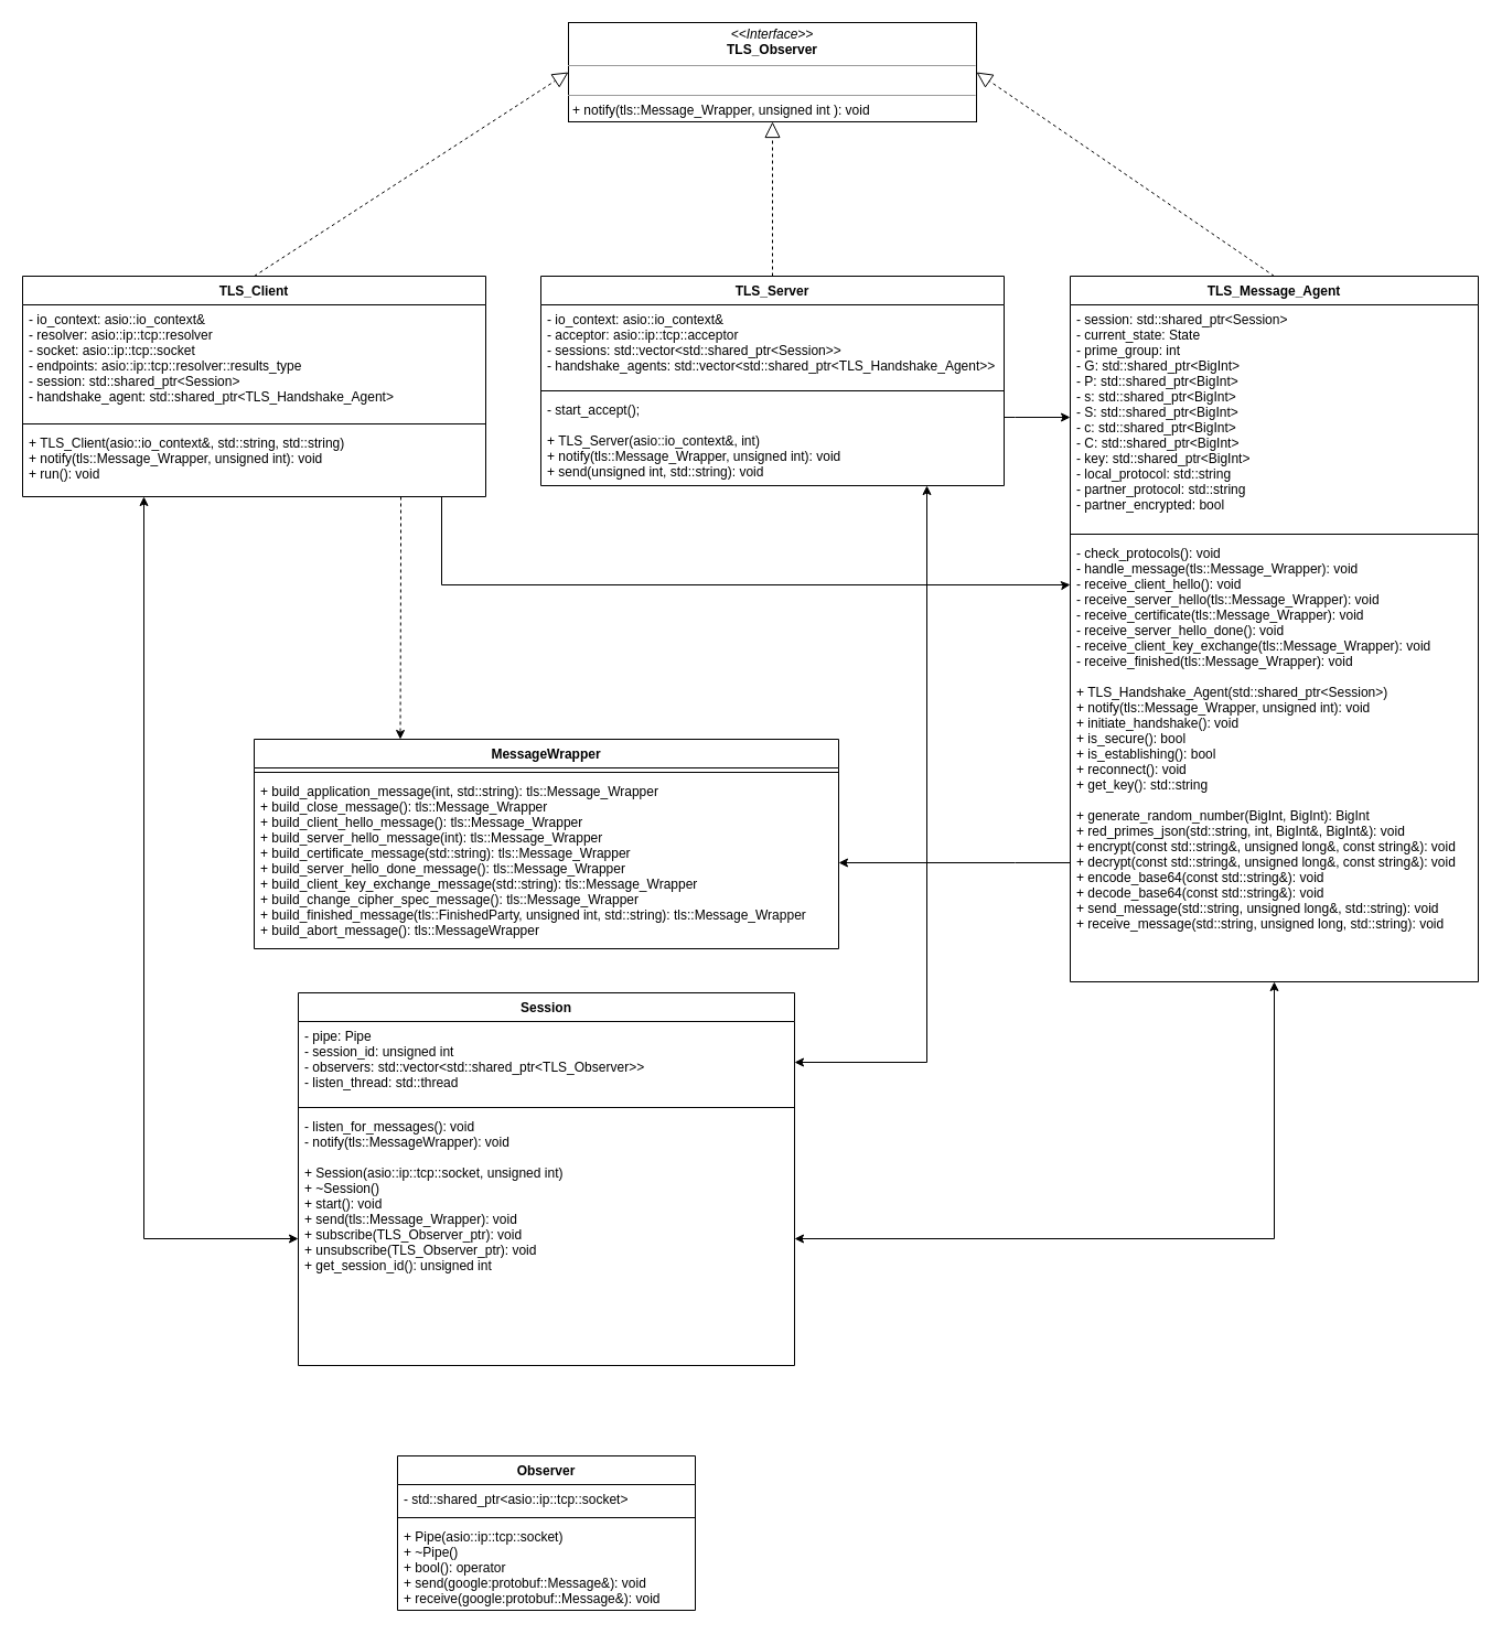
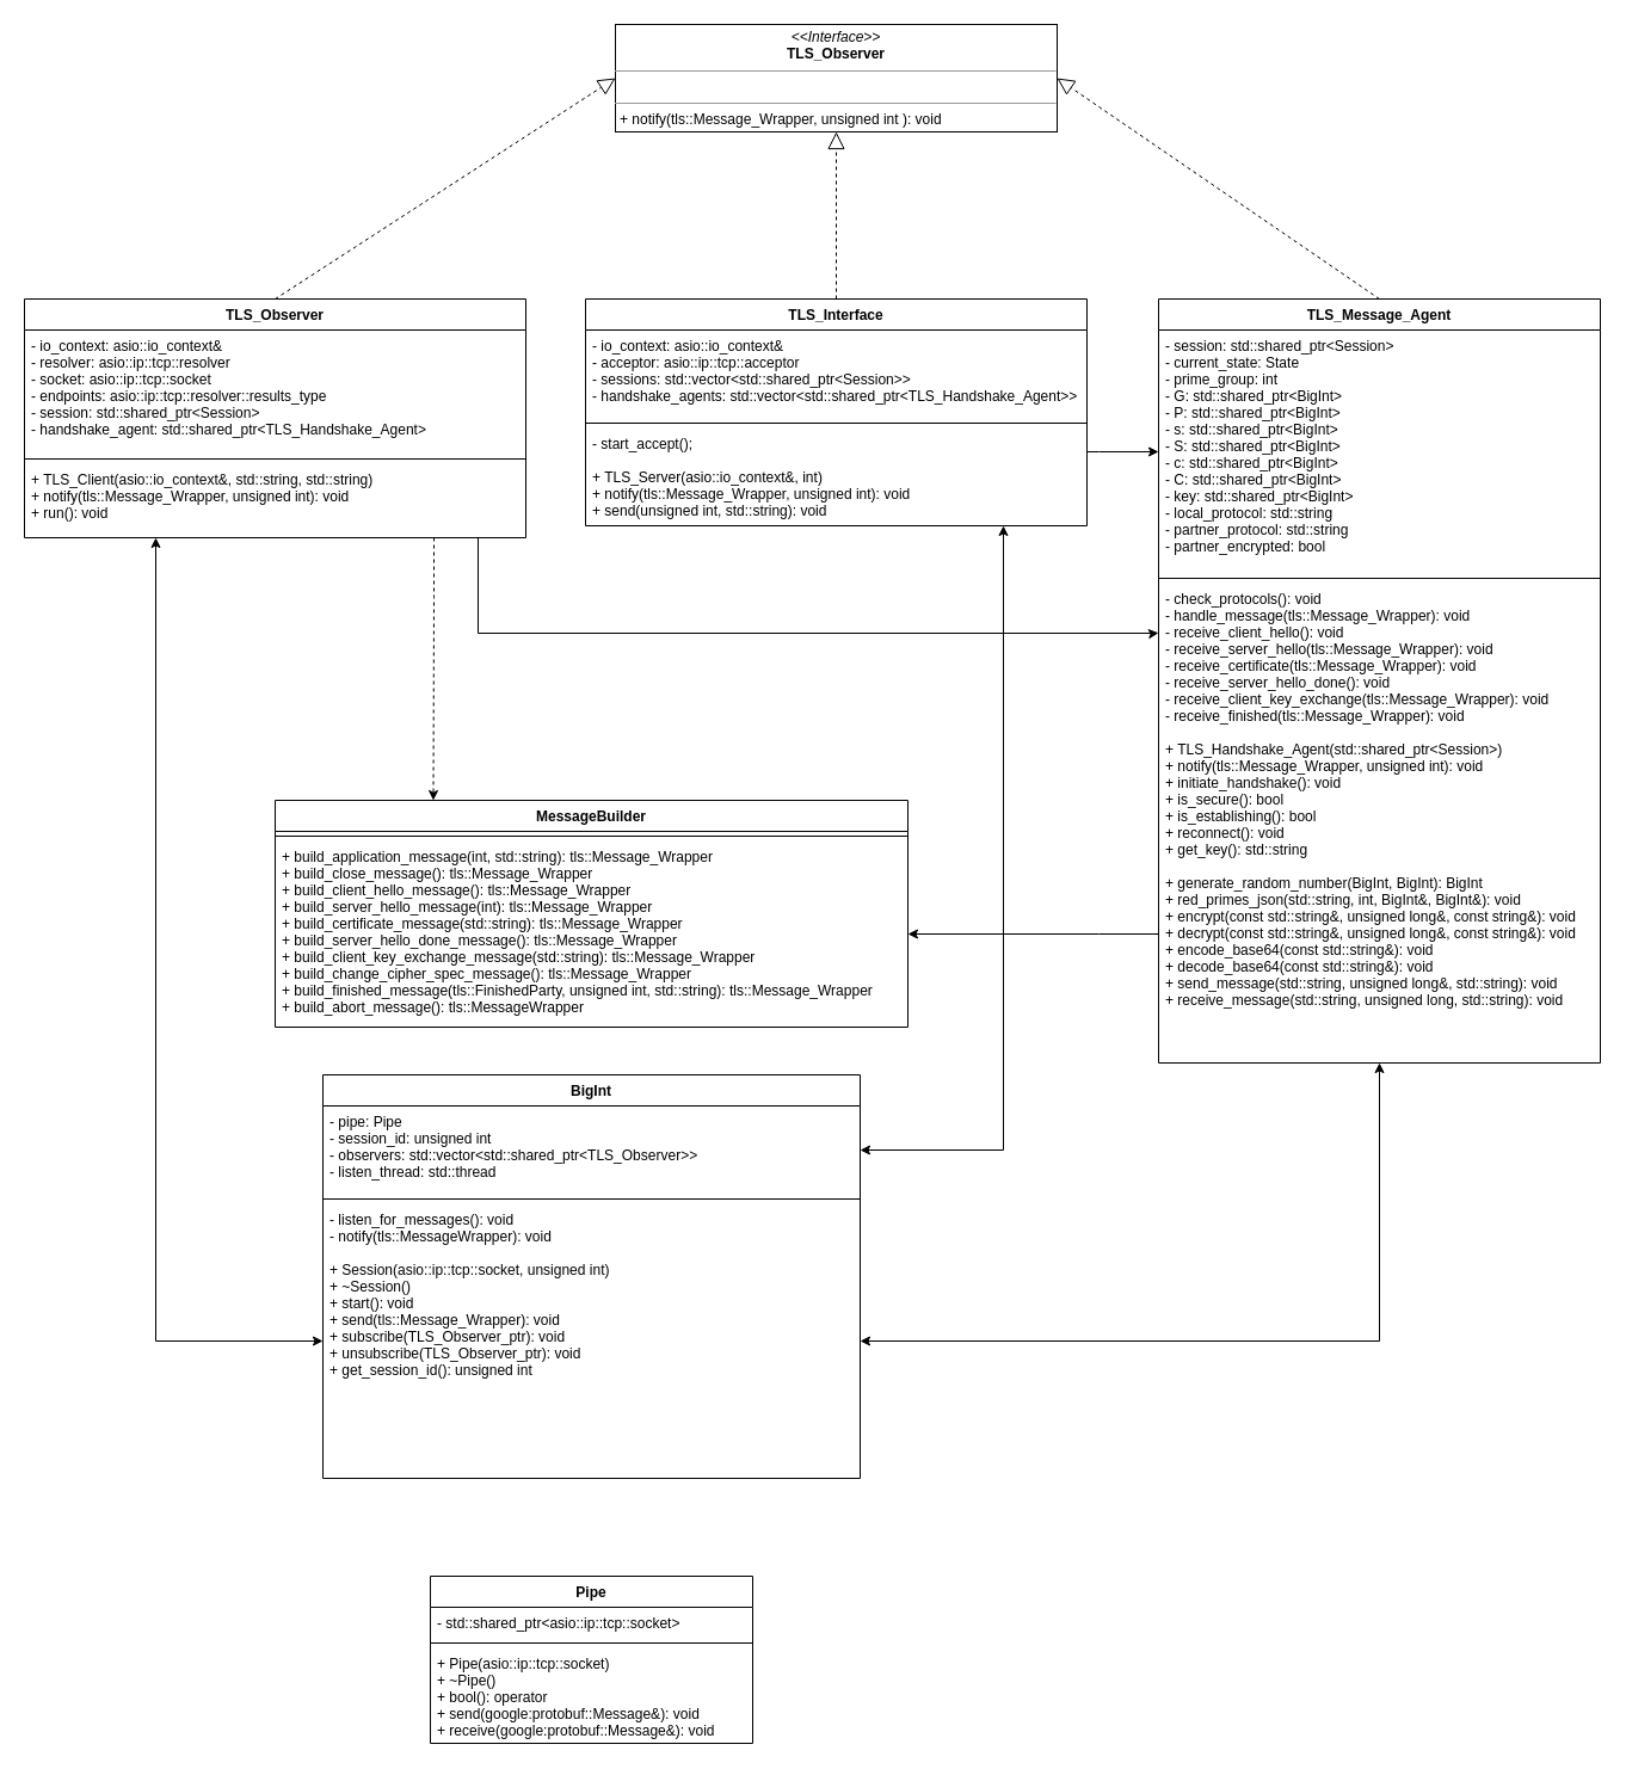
  <mxCell id="0" />
  <mxCell id="1" parent="0" />
  <mxCell id="2" value="&lt;p style=&quot;margin: 0px ; margin-top: 4px ; text-align: center&quot;&gt;&lt;i&gt;&amp;lt;&amp;lt;Interface&amp;gt;&amp;gt;&lt;/i&gt;&lt;br&gt;&lt;b&gt;TLS_Observer&lt;/b&gt;&lt;/p&gt;&lt;hr size=&quot;1&quot;&gt;&lt;p style=&quot;margin: 0px ; margin-left: 4px&quot;&gt;&lt;br&gt;&lt;/p&gt;&lt;hr size=&quot;1&quot;&gt;&lt;p style=&quot;margin: 0px ; margin-left: 4px&quot;&gt;+ notify(tls::Message_Wrapper,&amp;nbsp;unsigned int ): void&lt;br&gt;&lt;/p&gt;" style="verticalAlign=top;align=left;overflow=fill;fontSize=12;fontFamily=Helvetica;html=1;" parent="1" vertex="1"><mxGeometry x="515" y="20" width="370" height="90" as="geometry" /></mxCell>
  <mxCell id="3" style="edgeStyle=orthogonalEdgeStyle;rounded=0;orthogonalLoop=1;jettySize=auto;html=1;entryX=1;entryY=0.5;entryDx=0;entryDy=0;" parent="1" source="5" target="19" edge="1"><mxGeometry relative="1" as="geometry"><Array as="points"><mxPoint x="920" y="782" /><mxPoint x="920" y="782" /></Array></mxGeometry></mxCell>
  <mxCell id="4" style="edgeStyle=orthogonalEdgeStyle;rounded=0;orthogonalLoop=1;jettySize=auto;html=1;entryX=1;entryY=0.5;entryDx=0;entryDy=0;startArrow=classic;startFill=1;strokeColor=default;" parent="1" source="5" target="12" edge="1"><mxGeometry relative="1" as="geometry" /></mxCell>
  <mxCell id="5" value="TLS_Message_Agent" style="swimlane;fontStyle=1;align=center;verticalAlign=top;childLayout=stackLayout;horizontal=1;startSize=26;horizontalStack=0;resizeParent=1;resizeParentMax=0;resizeLast=0;collapsible=1;marginBottom=0;" parent="1" vertex="1"><mxGeometry x="970" y="250" width="370" height="640" as="geometry" /></mxCell>
  <mxCell id="6" value="- session: std::shared_ptr&lt;Session&gt;&#10;- current_state: State&#10;- prime_group: int&#10;- G: std::shared_ptr&lt;BigInt&gt;&#10;- P: std::shared_ptr&lt;BigInt&gt;&#10;- s: std::shared_ptr&lt;BigInt&gt;&#10;- S: std::shared_ptr&lt;BigInt&gt;&#10;- c: std::shared_ptr&lt;BigInt&gt;&#10;- C: std::shared_ptr&lt;BigInt&gt;&#10;- key: std::shared_ptr&lt;BigInt&gt;&#10;- local_protocol: std::string&#10;- partner_protocol: std::string&#10;- partner_encrypted: bool" style="text;strokeColor=none;fillColor=none;align=left;verticalAlign=top;spacingLeft=4;spacingRight=4;overflow=hidden;rotatable=0;points=[[0,0.5],[1,0.5]];portConstraint=eastwest;" parent="5" vertex="1"><mxGeometry y="26" width="370" height="204" as="geometry" /></mxCell>
  <mxCell id="7" value="" style="line;strokeWidth=1;fillColor=none;align=left;verticalAlign=middle;spacingTop=-1;spacingLeft=3;spacingRight=3;rotatable=0;labelPosition=right;points=[];portConstraint=eastwest;" parent="5" vertex="1"><mxGeometry y="230" width="370" height="8" as="geometry" /></mxCell>
  <mxCell id="8" value="- check_protocols(): void&#10;- handle_message(tls::Message_Wrapper): void&#10;- receive_client_hello(): void&#10;- receive_server_hello(tls::Message_Wrapper): void&#10;- receive_certificate(tls::Message_Wrapper): void&#10;- receive_server_hello_done(): void&#10;- receive_client_key_exchange(tls::Message_Wrapper): void&#10;- receive_finished(tls::Message_Wrapper): void&#10;&#10;+ TLS_Handshake_Agent(std::shared_ptr&lt;Session&gt;)&#10;+ notify(tls::Message_Wrapper, unsigned int): void&#10;+ initiate_handshake(): void&#10;+ is_secure(): bool&#10;+ is_establishing(): bool&#10;+ reconnect(): void&#10;+ get_key(): std::string&#10;&#10;+ generate_random_number(BigInt, BigInt): BigInt&#10;+ red_primes_json(std::string, int, BigInt&amp;, BigInt&amp;): void&#10;+ encrypt(const std::string&amp;, unsigned long&amp;, const string&amp;): void&#10;+ decrypt(const std::string&amp;, unsigned long&amp;, const string&amp;): void&#10;+ encode_base64(const std::string&amp;): void&#10;+ decode_base64(const std::string&amp;): void&#10;+ send_message(std::string, unsigned long&amp;, std::string): void&#10;+ receive_message(std::string, unsigned long, std::string): void&#10;&#10;" style="text;strokeColor=none;fillColor=none;align=left;verticalAlign=top;spacingLeft=4;spacingRight=4;overflow=hidden;rotatable=0;points=[[0,0.5],[1,0.5]];portConstraint=eastwest;fontStyle=0" parent="5" vertex="1"><mxGeometry y="238" width="370" height="402" as="geometry" /></mxCell>
- <mxCell id="9" value="Session" style="swimlane;fontStyle=1;align=center;verticalAlign=top;childLayout=stackLayout;horizontal=1;startSize=26;horizontalStack=0;resizeParent=1;resizeParentMax=0;resizeLast=0;collapsible=1;marginBottom=0;" parent="1" vertex="1"><mxGeometry x="270" y="900" width="450" height="338" as="geometry" /></mxCell>
+ <mxCell id="9" value="BigInt" style="swimlane;fontStyle=1;align=center;verticalAlign=top;childLayout=stackLayout;horizontal=1;startSize=26;horizontalStack=0;resizeParent=1;resizeParentMax=0;resizeLast=0;collapsible=1;marginBottom=0;" parent="1" vertex="1"><mxGeometry x="270" y="900" width="450" height="338" as="geometry" /></mxCell>
  <mxCell id="10" value="- pipe: Pipe&#10;- session_id: unsigned int &#10;- observers: std::vector&lt;std::shared_ptr&lt;TLS_Observer&gt;&gt;&#10;- listen_thread: std::thread" style="text;strokeColor=none;fillColor=none;align=left;verticalAlign=top;spacingLeft=4;spacingRight=4;overflow=hidden;rotatable=0;points=[[0,0.5],[1,0.5]];portConstraint=eastwest;" parent="9" vertex="1"><mxGeometry y="26" width="450" height="74" as="geometry" /></mxCell>
  <mxCell id="11" value="" style="line;strokeWidth=1;fillColor=none;align=left;verticalAlign=middle;spacingTop=-1;spacingLeft=3;spacingRight=3;rotatable=0;labelPosition=right;points=[];portConstraint=eastwest;" parent="9" vertex="1"><mxGeometry y="100" width="450" height="8" as="geometry" /></mxCell>
  <mxCell id="12" value="- listen_for_messages(): void&#10;- notify(tls::MessageWrapper): void&#10;&#10;+ Session(asio::ip::tcp::socket, unsigned int)&#10;+ ~Session()&#10;+ start(): void&#10;+ send(tls::Message_Wrapper): void&#10;+ subscribe(TLS_Observer_ptr): void&#10;+ unsubscribe(TLS_Observer_ptr): void&#10;+ get_session_id(): unsigned int" style="text;strokeColor=none;fillColor=none;align=left;verticalAlign=top;spacingLeft=4;spacingRight=4;overflow=hidden;rotatable=0;points=[[0,0.5],[1,0.5]];portConstraint=eastwest;" parent="9" vertex="1"><mxGeometry y="108" width="450" height="230" as="geometry" /></mxCell>
- <mxCell id="13" value="Observer" style="swimlane;fontStyle=1;align=center;verticalAlign=top;childLayout=stackLayout;horizontal=1;startSize=26;horizontalStack=0;resizeParent=1;resizeParentMax=0;resizeLast=0;collapsible=1;marginBottom=0;" parent="1" vertex="1"><mxGeometry x="360" y="1320" width="270" height="140" as="geometry" /></mxCell>
+ <mxCell id="13" value="Pipe" style="swimlane;fontStyle=1;align=center;verticalAlign=top;childLayout=stackLayout;horizontal=1;startSize=26;horizontalStack=0;resizeParent=1;resizeParentMax=0;resizeLast=0;collapsible=1;marginBottom=0;" parent="1" vertex="1"><mxGeometry x="360" y="1320" width="270" height="140" as="geometry" /></mxCell>
  <mxCell id="14" value="- std::shared_ptr&lt;asio::ip::tcp::socket&gt;" style="text;strokeColor=none;fillColor=none;align=left;verticalAlign=top;spacingLeft=4;spacingRight=4;overflow=hidden;rotatable=0;points=[[0,0.5],[1,0.5]];portConstraint=eastwest;" parent="13" vertex="1"><mxGeometry y="26" width="270" height="26" as="geometry" /></mxCell>
  <mxCell id="15" value="" style="line;strokeWidth=1;fillColor=none;align=left;verticalAlign=middle;spacingTop=-1;spacingLeft=3;spacingRight=3;rotatable=0;labelPosition=right;points=[];portConstraint=eastwest;" parent="13" vertex="1"><mxGeometry y="52" width="270" height="8" as="geometry" /></mxCell>
  <mxCell id="16" value="+ Pipe(asio::ip::tcp::socket)&#10;+ ~Pipe()&#10;+ bool(): operator&#10;+ send(google:protobuf::Message&amp;): void&#10;+ receive(google:protobuf::Message&amp;): void" style="text;strokeColor=none;fillColor=none;align=left;verticalAlign=top;spacingLeft=4;spacingRight=4;overflow=hidden;rotatable=0;points=[[0,0.5],[1,0.5]];portConstraint=eastwest;" parent="13" vertex="1"><mxGeometry y="60" width="270" height="80" as="geometry" /></mxCell>
- <mxCell id="17" value="MessageWrapper" style="swimlane;fontStyle=1;align=center;verticalAlign=top;childLayout=stackLayout;horizontal=1;startSize=26;horizontalStack=0;resizeParent=1;resizeParentMax=0;resizeLast=0;collapsible=1;marginBottom=0;" parent="1" vertex="1"><mxGeometry x="230" y="670" width="530" height="190" as="geometry" /></mxCell>
+ <mxCell id="17" value="MessageBuilder" style="swimlane;fontStyle=1;align=center;verticalAlign=top;childLayout=stackLayout;horizontal=1;startSize=26;horizontalStack=0;resizeParent=1;resizeParentMax=0;resizeLast=0;collapsible=1;marginBottom=0;" parent="1" vertex="1"><mxGeometry x="230" y="670" width="530" height="190" as="geometry" /></mxCell>
  <mxCell id="18" value="" style="line;strokeWidth=1;fillColor=none;align=left;verticalAlign=middle;spacingTop=-1;spacingLeft=3;spacingRight=3;rotatable=0;labelPosition=right;points=[];portConstraint=eastwest;" parent="17" vertex="1"><mxGeometry y="26" width="530" height="8" as="geometry" /></mxCell>
  <mxCell id="19" value="+ build_application_message(int, std::string): tls::Message_Wrapper&#10;+ build_close_message(): tls::Message_Wrapper&#10;+ build_client_hello_message(): tls::Message_Wrapper&#10;+ build_server_hello_message(int): tls::Message_Wrapper&#10;+ build_certificate_message(std::string): tls::Message_Wrapper&#10;+ build_server_hello_done_message(): tls::Message_Wrapper&#10;+ build_client_key_exchange_message(std::string): tls::Message_Wrapper&#10;+ build_change_cipher_spec_message(): tls::Message_Wrapper&#10;+ build_finished_message(tls::FinishedParty, unsigned int, std::string): tls::Message_Wrapper&#10;+ build_abort_message(): tls::MessageWrapper" style="text;strokeColor=none;fillColor=none;align=left;verticalAlign=top;spacingLeft=4;spacingRight=4;overflow=hidden;rotatable=0;points=[[0,0.5],[1,0.5]];portConstraint=eastwest;" parent="17" vertex="1"><mxGeometry y="34" width="530" height="156" as="geometry" /></mxCell>
  <mxCell id="20" style="edgeStyle=orthogonalEdgeStyle;rounded=0;orthogonalLoop=1;jettySize=auto;html=1;" parent="1" source="22" target="6" edge="1"><mxGeometry relative="1" as="geometry"><Array as="points"><mxPoint x="920" y="378" /><mxPoint x="920" y="378" /></Array></mxGeometry></mxCell>
  <mxCell id="21" style="edgeStyle=orthogonalEdgeStyle;rounded=0;orthogonalLoop=1;jettySize=auto;html=1;entryX=1;entryY=0.5;entryDx=0;entryDy=0;startArrow=classic;startFill=1;strokeColor=default;" parent="1" source="22" target="10" edge="1"><mxGeometry relative="1" as="geometry"><Array as="points"><mxPoint x="840" y="963" /></Array></mxGeometry></mxCell>
- <mxCell id="22" value="TLS_Server" style="swimlane;fontStyle=1;align=center;verticalAlign=top;childLayout=stackLayout;horizontal=1;startSize=26;horizontalStack=0;resizeParent=1;resizeParentMax=0;resizeLast=0;collapsible=1;marginBottom=0;" parent="1" vertex="1"><mxGeometry x="490" y="250" width="420" height="190" as="geometry" /></mxCell>
+ <mxCell id="22" value="TLS_Interface" style="swimlane;fontStyle=1;align=center;verticalAlign=top;childLayout=stackLayout;horizontal=1;startSize=26;horizontalStack=0;resizeParent=1;resizeParentMax=0;resizeLast=0;collapsible=1;marginBottom=0;" parent="1" vertex="1"><mxGeometry x="490" y="250" width="420" height="190" as="geometry" /></mxCell>
  <mxCell id="23" value="- io_context: asio::io_context&amp;&#10;- acceptor: asio::ip::tcp::acceptor&#10;- sessions: std::vector&lt;std::shared_ptr&lt;Session&gt;&gt;&#10;- handshake_agents: std::vector&lt;std::shared_ptr&lt;TLS_Handshake_Agent&gt;&gt;" style="text;strokeColor=none;fillColor=none;align=left;verticalAlign=top;spacingLeft=4;spacingRight=4;overflow=hidden;rotatable=0;points=[[0,0.5],[1,0.5]];portConstraint=eastwest;" parent="22" vertex="1"><mxGeometry y="26" width="420" height="74" as="geometry" /></mxCell>
  <mxCell id="24" value="" style="line;strokeWidth=1;fillColor=none;align=left;verticalAlign=middle;spacingTop=-1;spacingLeft=3;spacingRight=3;rotatable=0;labelPosition=right;points=[];portConstraint=eastwest;" parent="22" vertex="1"><mxGeometry y="100" width="420" height="8" as="geometry" /></mxCell>
  <mxCell id="25" value="- start_accept();&#10;&#10;+ TLS_Server(asio::io_context&amp;, int)&#10;+ notify(tls::Message_Wrapper, unsigned int): void&#10;+ send(unsigned int, std::string): void" style="text;strokeColor=none;fillColor=none;align=left;verticalAlign=top;spacingLeft=4;spacingRight=4;overflow=hidden;rotatable=0;points=[[0,0.5],[1,0.5]];portConstraint=eastwest;" parent="22" vertex="1"><mxGeometry y="108" width="420" height="82" as="geometry" /></mxCell>
  <mxCell id="26" style="edgeStyle=orthogonalEdgeStyle;rounded=0;orthogonalLoop=1;jettySize=auto;html=1;entryX=0.25;entryY=0;entryDx=0;entryDy=0;dashed=1;" parent="1" source="29" target="17" edge="1"><mxGeometry relative="1" as="geometry"><Array as="points"><mxPoint x="363" y="500" /><mxPoint x="363" y="500" /></Array></mxGeometry></mxCell>
  <mxCell id="27" style="edgeStyle=orthogonalEdgeStyle;rounded=0;orthogonalLoop=1;jettySize=auto;html=1;entryX=0;entryY=0.5;entryDx=0;entryDy=0;strokeColor=default;startArrow=classic;startFill=1;" parent="1" source="29" target="12" edge="1"><mxGeometry relative="1" as="geometry"><Array as="points"><mxPoint x="130" y="1123" /></Array></mxGeometry></mxCell>
  <mxCell id="28" style="edgeStyle=orthogonalEdgeStyle;rounded=0;orthogonalLoop=1;jettySize=auto;html=1;entryX=0;entryY=0.104;entryDx=0;entryDy=0;entryPerimeter=0;" parent="1" source="29" target="8" edge="1"><mxGeometry relative="1" as="geometry"><mxPoint x="850" y="530" as="targetPoint" /><Array as="points"><mxPoint x="400" y="530" /><mxPoint x="968" y="530" /></Array></mxGeometry></mxCell>
- <mxCell id="29" value="TLS_Client" style="swimlane;fontStyle=1;align=center;verticalAlign=top;childLayout=stackLayout;horizontal=1;startSize=26;horizontalStack=0;resizeParent=1;resizeParentMax=0;resizeLast=0;collapsible=1;marginBottom=0;" parent="1" vertex="1"><mxGeometry x="20" y="250" width="420" height="200" as="geometry" /></mxCell>
+ <mxCell id="29" value="TLS_Observer" style="swimlane;fontStyle=1;align=center;verticalAlign=top;childLayout=stackLayout;horizontal=1;startSize=26;horizontalStack=0;resizeParent=1;resizeParentMax=0;resizeLast=0;collapsible=1;marginBottom=0;" parent="1" vertex="1"><mxGeometry x="20" y="250" width="420" height="200" as="geometry" /></mxCell>
  <mxCell id="30" value="- io_context: asio::io_context&amp;&#10;- resolver: asio::ip::tcp::resolver&#10;- socket: asio::ip::tcp::socket&#10;- endpoints: asio::ip::tcp::resolver::results_type&#10;- session: std::shared_ptr&lt;Session&gt;&#10;- handshake_agent: std::shared_ptr&lt;TLS_Handshake_Agent&gt;" style="text;strokeColor=none;fillColor=none;align=left;verticalAlign=top;spacingLeft=4;spacingRight=4;overflow=hidden;rotatable=0;points=[[0,0.5],[1,0.5]];portConstraint=eastwest;" parent="29" vertex="1"><mxGeometry y="26" width="420" height="104" as="geometry" /></mxCell>
  <mxCell id="31" value="" style="line;strokeWidth=1;fillColor=none;align=left;verticalAlign=middle;spacingTop=-1;spacingLeft=3;spacingRight=3;rotatable=0;labelPosition=right;points=[];portConstraint=eastwest;" parent="29" vertex="1"><mxGeometry y="130" width="420" height="8" as="geometry" /></mxCell>
  <mxCell id="32" value="+ TLS_Client(asio::io_context&amp;, std::string, std::string)&#10;+ notify(tls::Message_Wrapper, unsigned int): void&#10;+ run(): void" style="text;strokeColor=none;fillColor=none;align=left;verticalAlign=top;spacingLeft=4;spacingRight=4;overflow=hidden;rotatable=0;points=[[0,0.5],[1,0.5]];portConstraint=eastwest;" parent="29" vertex="1"><mxGeometry y="138" width="420" height="62" as="geometry" /></mxCell>
  <mxCell id="33" value="" style="endArrow=block;dashed=1;endFill=0;endSize=12;html=1;rounded=0;entryX=0;entryY=0.5;entryDx=0;entryDy=0;exitX=0.5;exitY=0;exitDx=0;exitDy=0;" parent="1" source="29" target="2" edge="1"><mxGeometry width="160" relative="1" as="geometry"><mxPoint x="610" y="960" as="sourcePoint" /><mxPoint x="770" y="960" as="targetPoint" /></mxGeometry></mxCell>
  <mxCell id="34" value="" style="endArrow=block;dashed=1;endFill=0;endSize=12;html=1;rounded=0;exitX=0.5;exitY=0;exitDx=0;exitDy=0;entryX=0.5;entryY=1;entryDx=0;entryDy=0;" parent="1" source="22" target="2" edge="1"><mxGeometry width="160" relative="1" as="geometry"><mxPoint x="240" y="260" as="sourcePoint" /><mxPoint x="490" y="120" as="targetPoint" /></mxGeometry></mxCell>
  <mxCell id="35" value="" style="endArrow=block;dashed=1;endFill=0;endSize=12;html=1;rounded=0;exitX=0.5;exitY=0;exitDx=0;exitDy=0;entryX=1;entryY=0.5;entryDx=0;entryDy=0;" parent="1" source="5" target="2" edge="1"><mxGeometry width="160" relative="1" as="geometry"><mxPoint x="710" y="260" as="sourcePoint" /><mxPoint x="597.5" y="130" as="targetPoint" /></mxGeometry></mxCell>
